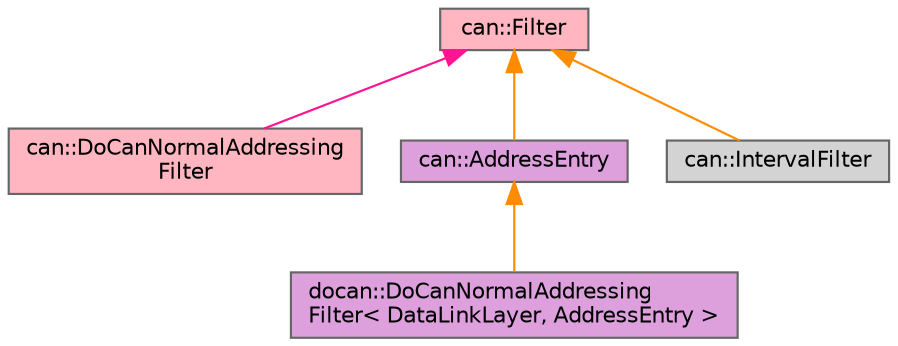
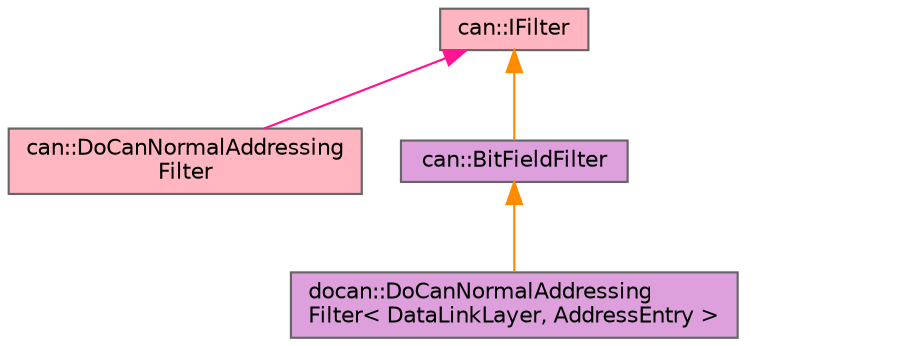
  digraph {
    node [color=gray40 fillcolor=lightpink fontname=Helvetica fontsize=10 shape=box style=filled]
    edge [color=darkorange dir=back fontname=Helvetica fontsize=10 labelfontname=Helvetica labelfontsize=10 style=solid]
-   n1 [fontcolor=black height=0.2 label="can::Filter" width=0.4]
+   n1 [fontcolor=black height=0.2 label="can::IFilter" width=0.4]
    n2 [height=0.2 label="can::DoCanNormalAddressing\lFilter" width=0.4]
-   n3 [fillcolor=plum height=0.2 label="can::AddressEntry" width=0.4]
-   n4 [fillcolor=lightgrey height=0.2 label="can::IntervalFilter" width=0.4]
+   n3 [fillcolor=plum height=0.2 label="can::BitFieldFilter" width=0.4]
    n5 [fillcolor=plum height=0.2 label="docan::DoCanNormalAddressing\lFilter\< DataLinkLayer, AddressEntry \>" width=0.4]
    n1 -> n2 [color=deeppink]
    n1 -> n3
-   n1 -> n4
    n3 -> n5
  }
